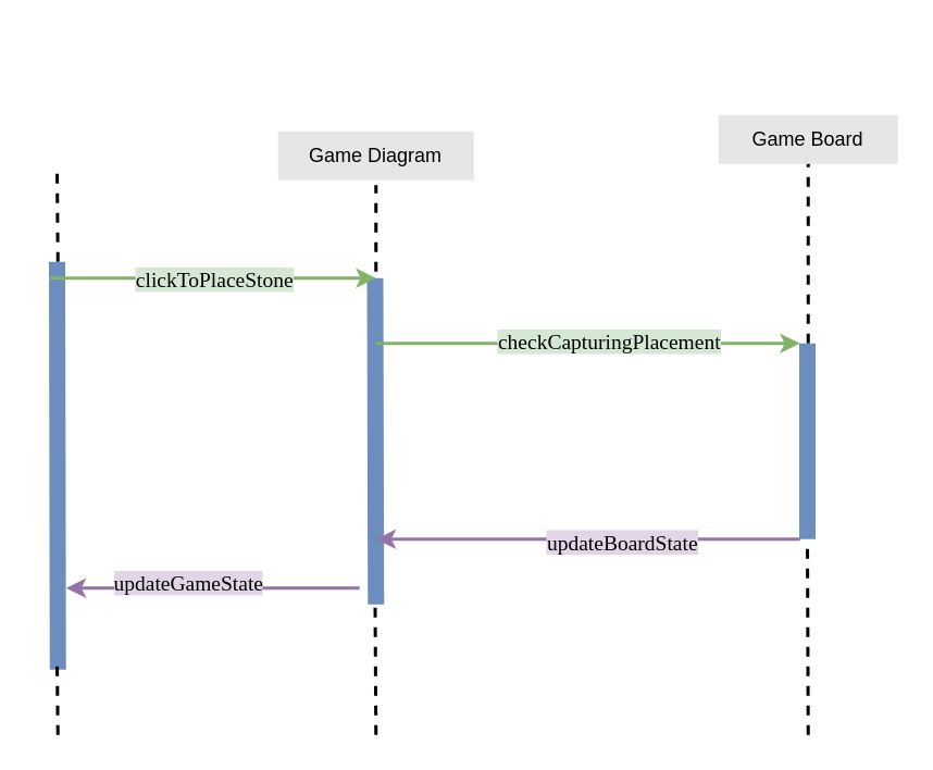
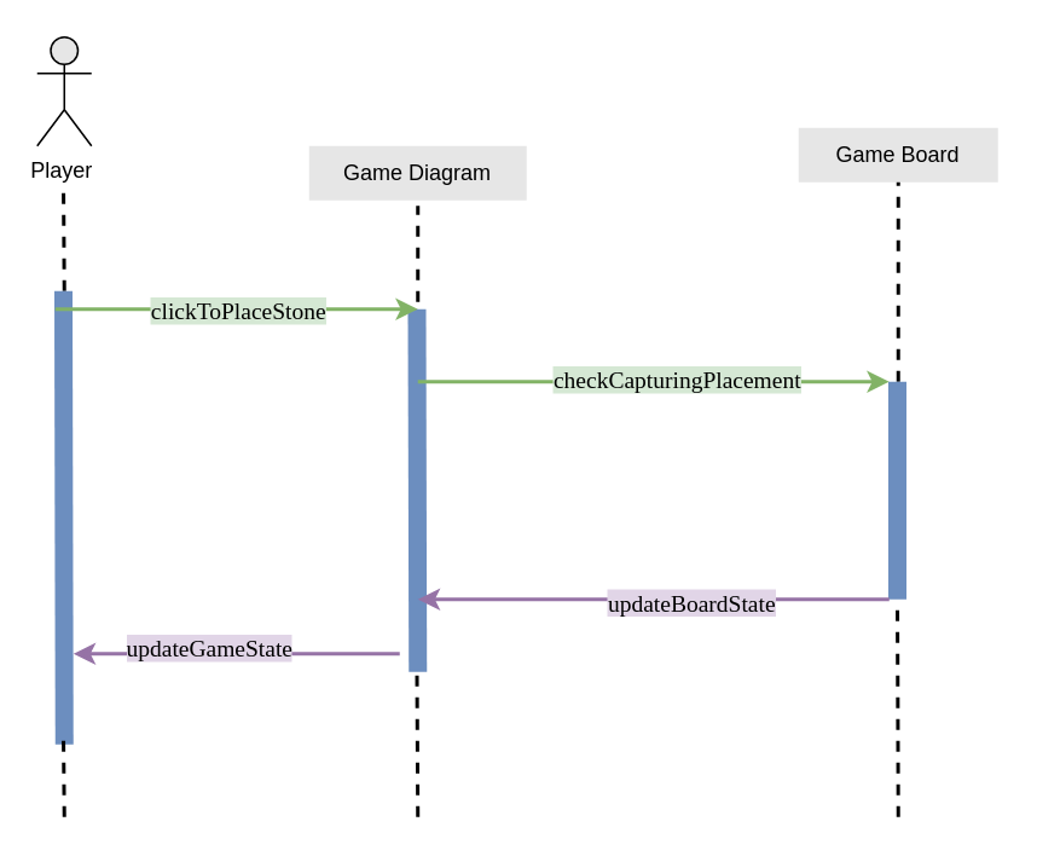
  <mxCell id="0" />
  <mxCell id="1" parent="0" />
+ <mxCell id="2" value="Player&amp;nbsp;&lt;div&gt;&lt;br&gt;&lt;/div&gt;" style="shape=umlActor;verticalLabelPosition=bottom;verticalAlign=top;html=1;outlineConnect=0;fillColor=#E6E6E6;" parent="1" vertex="1"><mxGeometry x="20" y="20" width="30" height="60" as="geometry" /></mxCell>
  <mxCell id="3" value="" style="endArrow=none;html=1;rounded=0;dashed=1;strokeWidth=2;" parent="1" edge="1"><mxGeometry width="50" height="50" relative="1" as="geometry"><mxPoint x="35" y="160" as="sourcePoint" /><mxPoint x="34.5" y="100" as="targetPoint" /></mxGeometry></mxCell>
  <mxCell id="4" value="" style="endArrow=none;html=1;rounded=0;strokeWidth=10;fillColor=#dae8fc;strokeColor=#6c8ebf;" parent="1" edge="1"><mxGeometry width="50" height="50" relative="1" as="geometry"><mxPoint x="35" y="410" as="sourcePoint" /><mxPoint x="34.5" y="160" as="targetPoint" /></mxGeometry></mxCell>
  <mxCell id="5" value="Game Diagram" style="text;html=1;align=center;verticalAlign=middle;whiteSpace=wrap;rounded=0;perimeterSpacing=3;fillColor=#E6E6E6;" parent="1" vertex="1"><mxGeometry x="170" y="80" width="120" height="30" as="geometry" /></mxCell>
  <mxCell id="6" value="Game Board" style="text;html=1;align=center;verticalAlign=middle;whiteSpace=wrap;rounded=0;fillColor=#E6E6E6;" parent="1" vertex="1"><mxGeometry x="440" y="70" width="110" height="30" as="geometry" /></mxCell>
  <mxCell id="7" value="" style="endArrow=none;html=1;rounded=0;dashed=1;strokeWidth=2;entryX=0.5;entryY=1;entryDx=0;entryDy=0;" parent="1" edge="1" target="5"><mxGeometry width="50" height="50" relative="1" as="geometry"><mxPoint x="230" y="190" as="sourcePoint" /><mxPoint x="230" y="120" as="targetPoint" /></mxGeometry></mxCell>
  <mxCell id="8" value="" style="endArrow=none;html=1;rounded=0;dashed=1;strokeWidth=2;entryX=0.5;entryY=1;entryDx=0;entryDy=0;" parent="1" edge="1" target="6"><mxGeometry width="50" height="50" relative="1" as="geometry"><mxPoint x="495" y="210" as="sourcePoint" /><mxPoint x="490" y="120" as="targetPoint" /></mxGeometry></mxCell>
  <mxCell id="9" value="" style="endArrow=none;html=1;rounded=0;strokeWidth=10;fillColor=#dae8fc;strokeColor=#6c8ebf;" parent="1" edge="1"><mxGeometry width="50" height="50" relative="1" as="geometry"><mxPoint x="230" y="370" as="sourcePoint" /><mxPoint x="229.5" y="170" as="targetPoint" /></mxGeometry></mxCell>
  <mxCell id="10" value="" style="endArrow=classic;html=1;rounded=0;fillColor=#d5e8d4;strokeColor=#82b366;strokeWidth=2;" parent="1" edge="1"><mxGeometry width="50" height="50" relative="1" as="geometry"><mxPoint x="30" y="170" as="sourcePoint" /><mxPoint x="230" y="170" as="targetPoint" /><Array as="points" /></mxGeometry></mxCell>
  <mxCell id="11" value="clickToPlaceStone" style="edgeLabel;html=1;align=center;verticalAlign=middle;resizable=0;points=[];labelBackgroundColor=#D5E8D4;fontFamily=Times New Roman;fontSize=13;" parent="10" vertex="1" connectable="0"><mxGeometry x="-0.23" y="-1" relative="1" as="geometry"><mxPoint x="23" y="-1" as="offset" /></mxGeometry></mxCell>
  <mxCell id="12" value="" style="endArrow=classic;html=1;rounded=0;fillColor=#d5e8d4;strokeColor=#82b366;strokeWidth=2;" parent="1" edge="1"><mxGeometry width="50" height="50" relative="1" as="geometry"><mxPoint x="230" y="210" as="sourcePoint" /><mxPoint x="490" y="210" as="targetPoint" /></mxGeometry></mxCell>
  <mxCell id="13" value="&lt;font&gt;checkCapturingPlacement&lt;/font&gt;" style="edgeLabel;html=1;align=center;verticalAlign=middle;resizable=0;points=[];fontFamily=Times New Roman;fontSize=13;labelBackgroundColor=#D5E8D4;" parent="12" vertex="1" connectable="0"><mxGeometry x="0.092" y="2" relative="1" as="geometry"><mxPoint as="offset" /></mxGeometry></mxCell>
  <mxCell id="14" value="" style="endArrow=none;html=1;rounded=0;strokeWidth=10;fillColor=#dae8fc;strokeColor=#6c8ebf;" parent="1" edge="1"><mxGeometry width="50" height="50" relative="1" as="geometry"><mxPoint x="494.5" y="330" as="sourcePoint" /><mxPoint x="494.5" y="210" as="targetPoint" /><Array as="points"><mxPoint x="494.5" y="250" /></Array></mxGeometry></mxCell>
  <mxCell id="15" value="" style="endArrow=classic;html=1;rounded=0;fillColor=#e1d5e7;strokeColor=#9673a6;strokeWidth=2;" parent="1" edge="1"><mxGeometry width="50" height="50" relative="1" as="geometry"><mxPoint x="490" y="330" as="sourcePoint" /><mxPoint x="230" y="330" as="targetPoint" /></mxGeometry></mxCell>
  <mxCell id="16" value="&lt;font&gt;updateBoardState&lt;/font&gt;" style="edgeLabel;html=1;align=center;verticalAlign=middle;resizable=0;points=[];labelBorderColor=none;fontStyle=0;fontFamily=Times New Roman;labelBackgroundColor=#E1D5E7;fontSize=13;" parent="15" vertex="1" connectable="0"><mxGeometry x="-0.152" y="1" relative="1" as="geometry"><mxPoint as="offset" /></mxGeometry></mxCell>
  <mxCell id="17" value="" style="endArrow=classic;html=1;rounded=0;fillColor=#e1d5e7;strokeColor=#9673a6;strokeWidth=2;" parent="1" edge="1"><mxGeometry width="50" height="50" relative="1" as="geometry"><mxPoint x="140" y="360" as="sourcePoint" /><mxPoint x="40" y="360" as="targetPoint" /><Array as="points"><mxPoint x="220" y="360" /></Array></mxGeometry></mxCell>
  <mxCell id="18" value="updateGameState" style="edgeLabel;html=1;align=center;verticalAlign=middle;resizable=0;points=[];fontFamily=Times New Roman;fontSize=13;labelBackgroundColor=#E1D5E7;" parent="17" vertex="1" connectable="0"><mxGeometry x="0.431" y="-4" relative="1" as="geometry"><mxPoint as="offset" /></mxGeometry></mxCell>
  <mxCell id="19" value="" style="endArrow=none;html=1;rounded=0;dashed=1;strokeWidth=2;" edge="1" parent="1"><mxGeometry width="50" height="50" relative="1" as="geometry"><mxPoint x="35" y="450" as="sourcePoint" /><mxPoint x="34.5" y="405" as="targetPoint" /></mxGeometry></mxCell>
  <mxCell id="20" value="" style="endArrow=none;html=1;rounded=0;dashed=1;strokeWidth=2;" edge="1" parent="1"><mxGeometry width="50" height="50" relative="1" as="geometry"><mxPoint x="230" y="450" as="sourcePoint" /><mxPoint x="229.5" y="370" as="targetPoint" /><Array as="points" /></mxGeometry></mxCell>
  <mxCell id="21" value="" style="endArrow=none;html=1;rounded=0;dashed=1;strokeWidth=2;" edge="1" parent="1"><mxGeometry width="50" height="50" relative="1" as="geometry"><mxPoint x="495" y="450" as="sourcePoint" /><mxPoint x="494.5" y="330" as="targetPoint" /></mxGeometry></mxCell>
